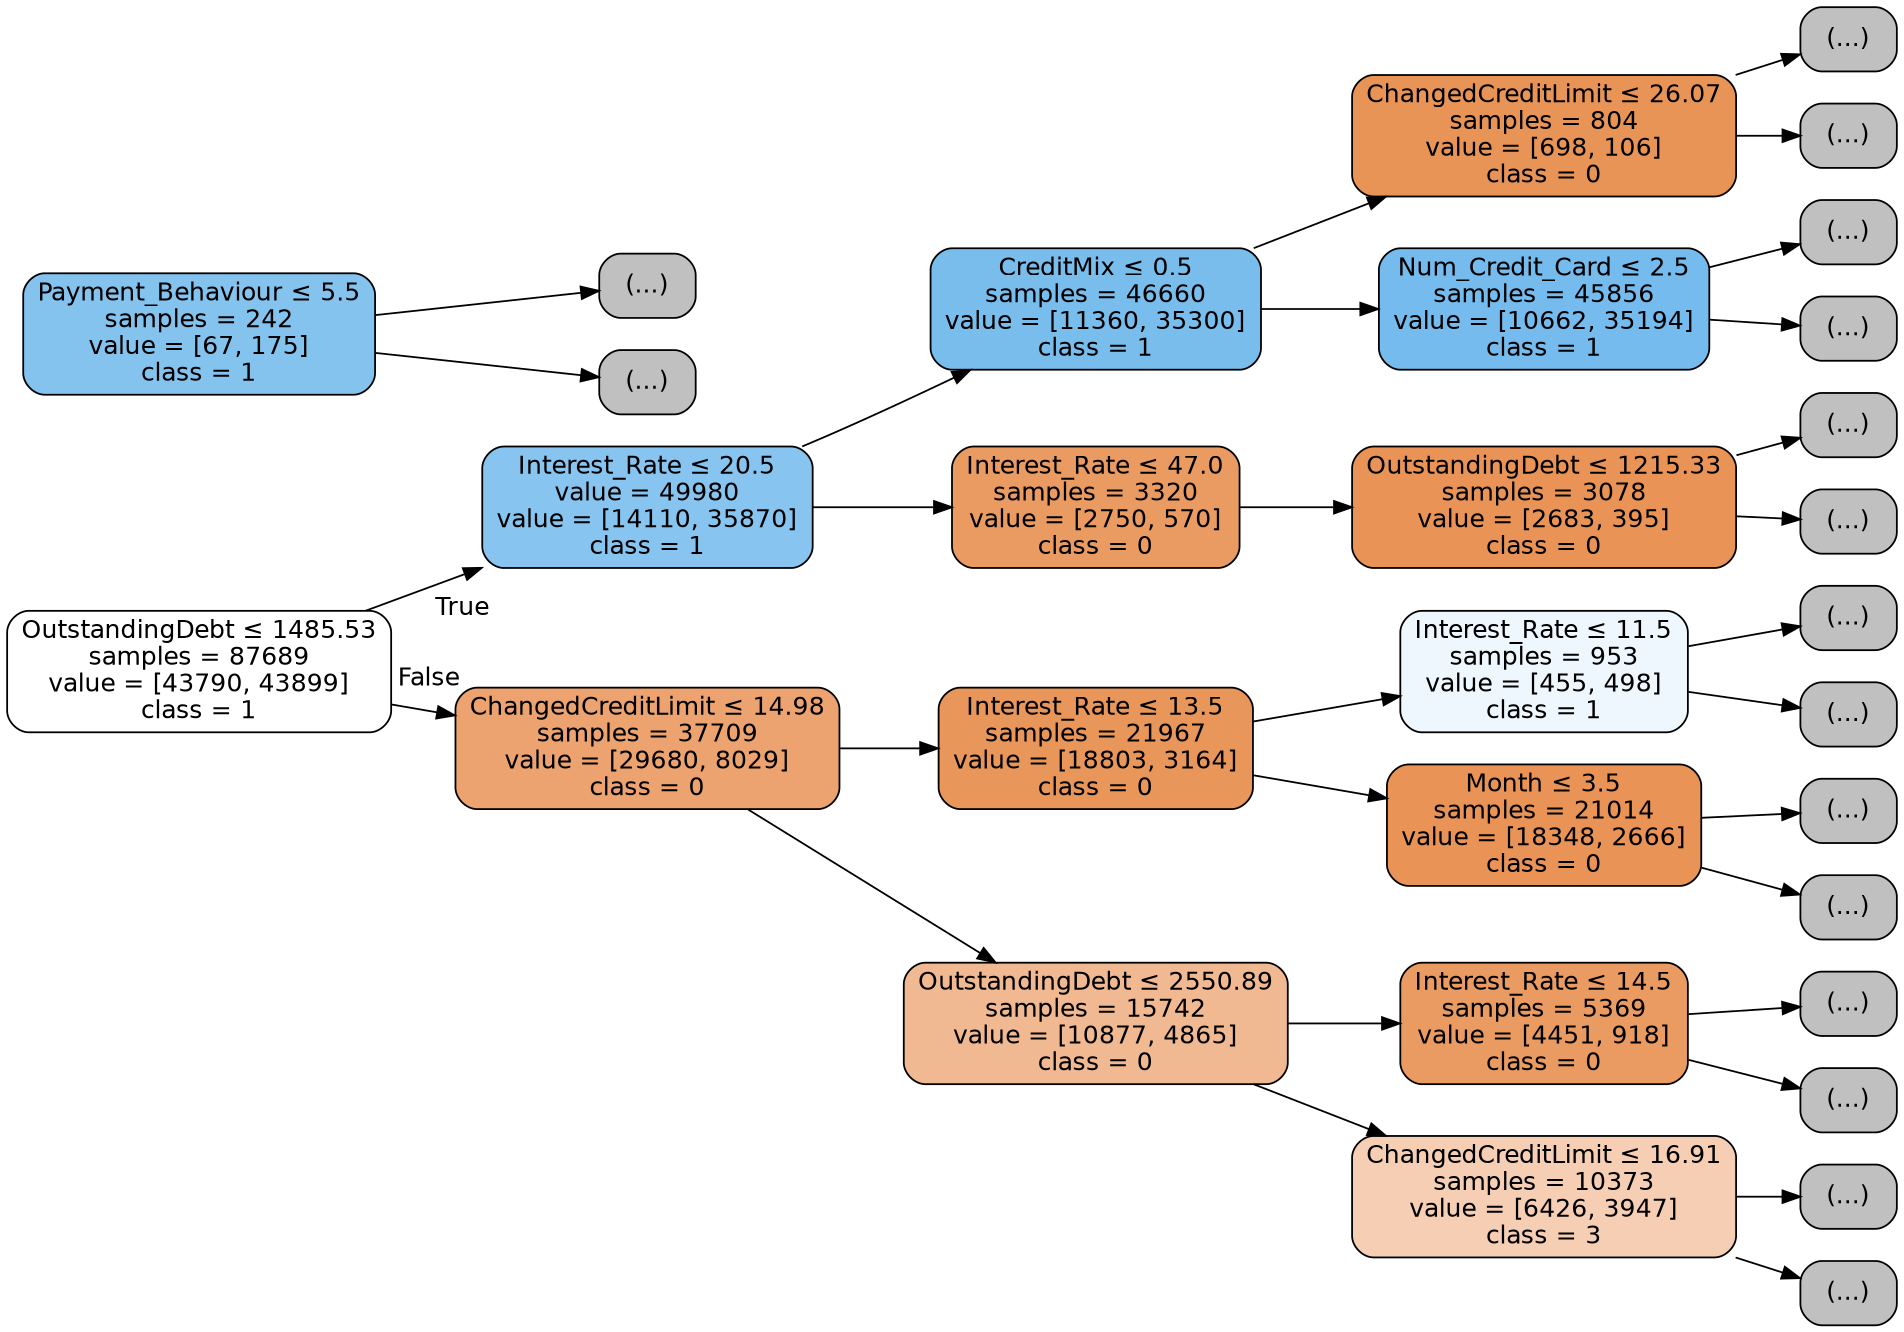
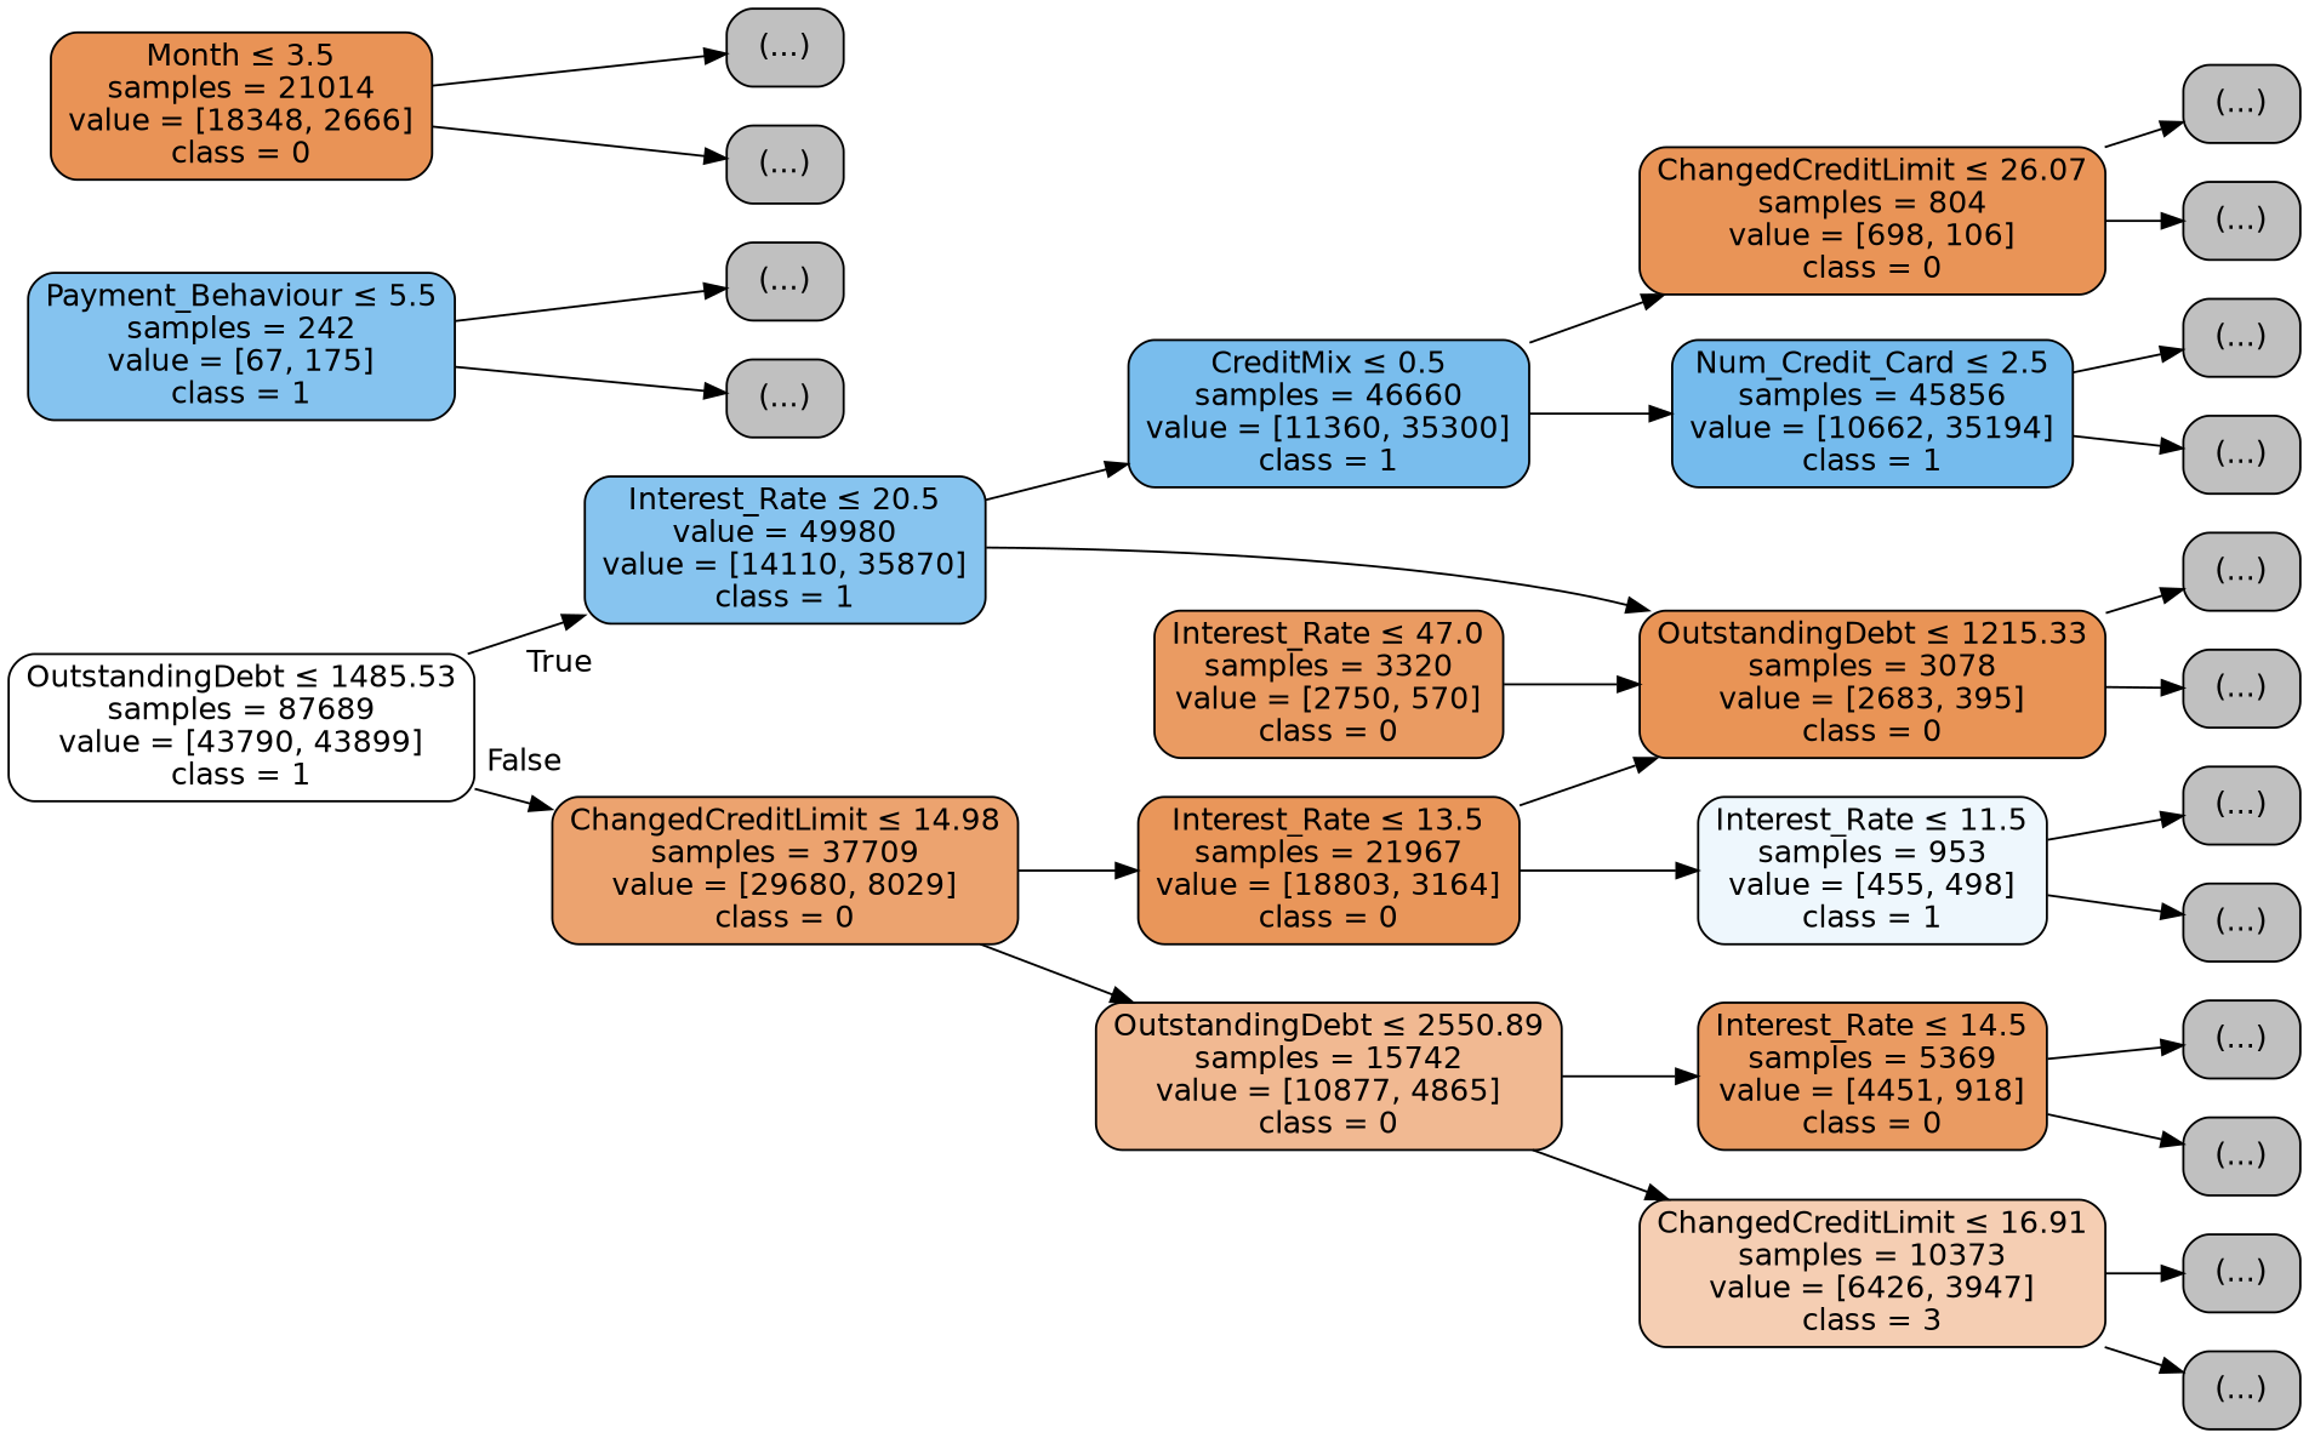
  digraph {
    rankdir=LR
    node [color=black fillcolor="#C0C0C0" fontname=helvetica shape=box style="filled, rounded"]
    edge [fontname=helvetica]
    n1 [fillcolor="#ffffff" label=<OutstandingDebt &le; 1485.53<br/>samples = 87689<br/>value = [43790, 43899]<br/>class = 1>]
    n2 [fillcolor="#87c4ef" label=<Interest_Rate &le; 20.5<br/>value = 49980<br/>value = [14110, 35870]<br/>class = 1>]
    n3 [fillcolor="#eca36f" label=<ChangedCreditLimit &le; 14.98<br/>samples = 37709<br/>value = [29680, 8029]<br/>class = 0>]
    n4 [fillcolor="#79bded" label=<CreditMix &le; 0.5<br/>samples = 46660<br/>value = [11360, 35300]<br/>class = 1>]
    n5 [fillcolor="#ea9b62" label=<Interest_Rate &le; 47.0<br/>samples = 3320<br/>value = [2750, 570]<br/>class = 0>]
    n6 [fillcolor="#e9965a" label=<Interest_Rate &le; 13.5<br/>samples = 21967<br/>value = [18803, 3164]<br/>class = 0>]
    n7 [fillcolor="#f1b992" label=<OutstandingDebt &le; 2550.89<br/>samples = 15742<br/>value = [10877, 4865]<br/>class = 0>]
    n8 [fillcolor="#e99457" label=<ChangedCreditLimit &le; 26.07<br/>samples = 804<br/>value = [698, 106]<br/>class = 0>]
    n9 [fillcolor="#75bbed" label=<Num_Credit_Card &le; 2.5<br/>samples = 45856<br/>value = [10662, 35194]<br/>class = 1>]
    n10 [fillcolor="#e99456" label=<OutstandingDebt &le; 1215.33<br/>samples = 3078<br/>value = [2683, 395]<br/>class = 0>]
    n11 [label="(...)"]
    n12 [label="(...)"]
    n13 [label="(...)"]
    n14 [label="(...)"]
    n15 [label="(...)"]
    n16 [label="(...)"]
    n17 [fillcolor="#85c3ef" label=<Payment_Behaviour &le; 5.5<br/>samples = 242<br/>value = [67, 175]<br/>class = 1>]
    n18 [label="(...)"]
    n19 [label="(...)"]
    n20 [fillcolor="#eef7fd" label=<Interest_Rate &le; 11.5<br/>samples = 953<br/>value = [455, 498]<br/>class = 1>]
    n21 [fillcolor="#e99356" label=<Month &le; 3.5<br/>samples = 21014<br/>value = [18348, 2666]<br/>class = 0>]
    n22 [fillcolor="#ea9b62" label=<Interest_Rate &le; 14.5<br/>samples = 5369<br/>value = [4451, 918]<br/>class = 0>]
    n23 [fillcolor="#f5ceb3" label=<ChangedCreditLimit &le; 16.91<br/>samples = 10373<br/>value = [6426, 3947]<br/>class = 3>]
    n24 [label="(...)"]
    n25 [label="(...)"]
    n26 [label="(...)"]
    n27 [label="(...)"]
    n28 [label="(...)"]
    n29 [label="(...)"]
    n30 [label="(...)"]
    n31 [label="(...)"]
    n1 -> n2 [headlabel=True labelangle=45 labeldistance=2.5]
    n1 -> n3 [headlabel=False labelangle=-45 labeldistance=2.5]
    n2 -> n4
-   n2 -> n5
+   n2 -> n10
    n3 -> n6
    n3 -> n7
    n4 -> n8
    n4 -> n9
    n5 -> n10
    n6 -> n20
-   n6 -> n21
+   n6 -> n10
    n7 -> n22
    n7 -> n23
    n8 -> n11
    n8 -> n12
    n9 -> n13
    n9 -> n14
    n10 -> n15
    n10 -> n16
    n17 -> n18
    n17 -> n19
    n20 -> n24
    n20 -> n25
    n21 -> n26
    n21 -> n27
    n22 -> n28
    n22 -> n29
    n23 -> n30
    n23 -> n31
  }
